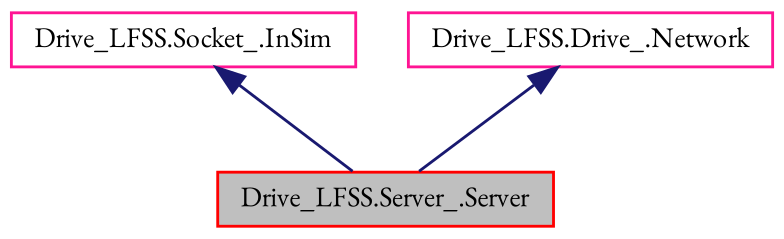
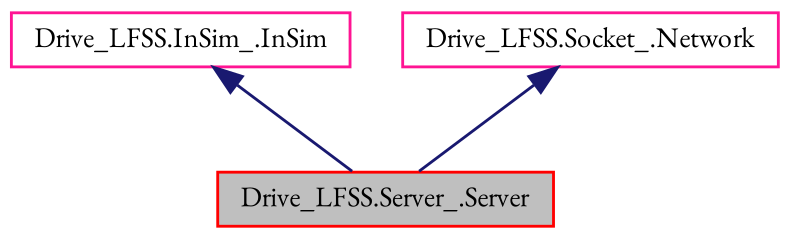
  digraph {
    fontname="EB Garamond"
    node [color=deeppink fontname="EB Garamond" fontsize=10 shape=record]
    edge [color=midnightblue dir=back fontname="EB Garamond" fontsize=10 labelfontname=FreeSans labelfontsize=10 style=solid]
    n1 [color=red fillcolor=grey75 fontcolor=black height=0.2 label="Drive_LFSS.Server_.Server" style=filled width=0.4]
-   n2 [height=0.2 label="Drive_LFSS.Socket_.InSim" width=0.4]
-   n3 [height=0.2 label="Drive_LFSS.Drive_.Network" width=0.4]
+   n2 [height=0.2 label="Drive_LFSS.InSim_.InSim" width=0.4]
+   n3 [height=0.2 label="Drive_LFSS.Socket_.Network" width=0.4]
    n2 -> n1
    n3 -> n1
  }
